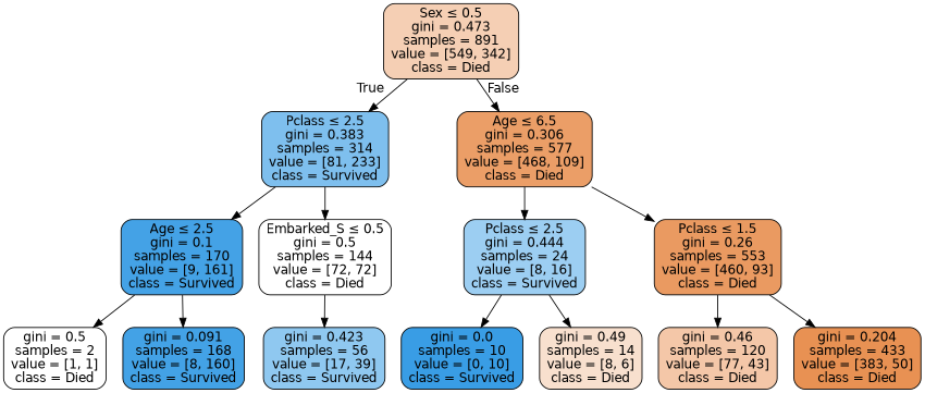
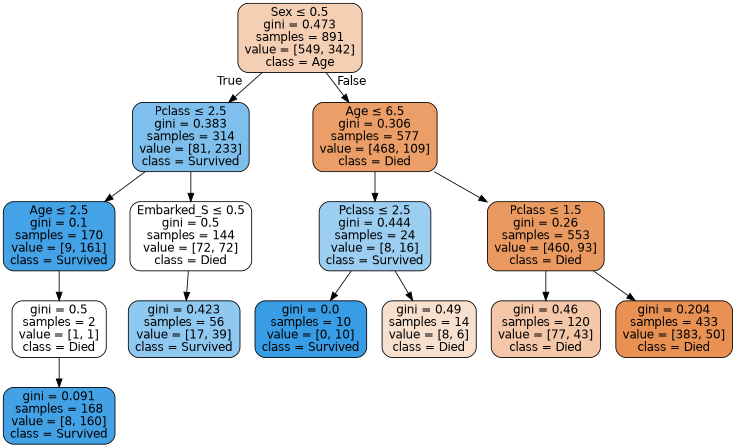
  digraph {
    node [color=black fillcolor="#ffffff" fontname=helvetica shape=box style="filled, rounded"]
    edge [fontname=helvetica]
-   n1 [fillcolor="#f5cfb4" label=<Sex &le; 0.5<br/>gini = 0.473<br/>samples = 891<br/>value = [549, 342]<br/>class = Died>]
+   n1 [fillcolor="#f5cfb4" label=<Sex &le; 0.5<br/>gini = 0.473<br/>samples = 891<br/>value = [549, 342]<br/>class = Age>]
    n2 [fillcolor="#7ebfee" label=<Pclass &le; 2.5<br/>gini = 0.383<br/>samples = 314<br/>value = [81, 233]<br/>class = Survived>]
    n3 [fillcolor="#eb9e67" label=<Age &le; 6.5<br/>gini = 0.306<br/>samples = 577<br/>value = [468, 109]<br/>class = Died>]
    n4 [fillcolor="#44a2e6" label=<Age &le; 2.5<br/>gini = 0.1<br/>samples = 170<br/>value = [9, 161]<br/>class = Survived>]
    n5 [label=<Embarked_S &le; 0.5<br/>gini = 0.5<br/>samples = 144<br/>value = [72, 72]<br/>class = Died>]
    n6 [fillcolor="#9ccef2" label=<Pclass &le; 2.5<br/>gini = 0.444<br/>samples = 24<br/>value = [8, 16]<br/>class = Survived>]
    n7 [fillcolor="#ea9a61" label=<Pclass &le; 1.5<br/>gini = 0.26<br/>samples = 553<br/>value = [460, 93]<br/>class = Died>]
    n8 [label=<gini = 0.5<br/>samples = 2<br/>value = [1, 1]<br/>class = Died>]
    n9 [fillcolor="#43a2e6" label=<gini = 0.091<br/>samples = 168<br/>value = [8, 160]<br/>class = Survived>]
    n10 [fillcolor="#8fc8f0" label=<gini = 0.423<br/>samples = 56<br/>value = [17, 39]<br/>class = Survived>]
    n11 [fillcolor="#399de5" label=<gini = 0.0<br/>samples = 10<br/>value = [0, 10]<br/>class = Survived>]
    n12 [fillcolor="#f8e0ce" label=<gini = 0.49<br/>samples = 14<br/>value = [8, 6]<br/>class = Died>]
    n13 [fillcolor="#f4c7a8" label=<gini = 0.46<br/>samples = 120<br/>value = [77, 43]<br/>class = Died>]
    n14 [fillcolor="#e89153" label=<gini = 0.204<br/>samples = 433<br/>value = [383, 50]<br/>class = Died>]
    n1 -> n2 [headlabel=True labelangle=45 labeldistance=2.5]
    n1 -> n3 [headlabel=False labelangle=-45 labeldistance=2.5]
    n2 -> n4
    n2 -> n5
    n3 -> n6
    n3 -> n7
    n4 -> n8
-   n4 -> n9
+   n8 -> n9
    n5 -> n10
    n6 -> n11
    n6 -> n12
    n7 -> n13
    n7 -> n14
  }
